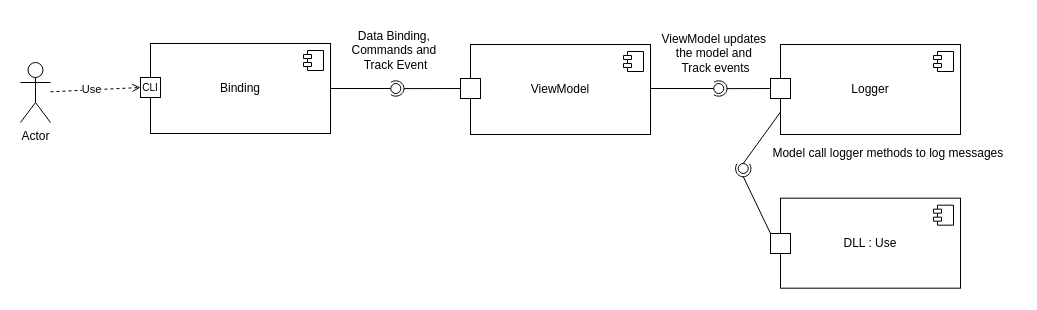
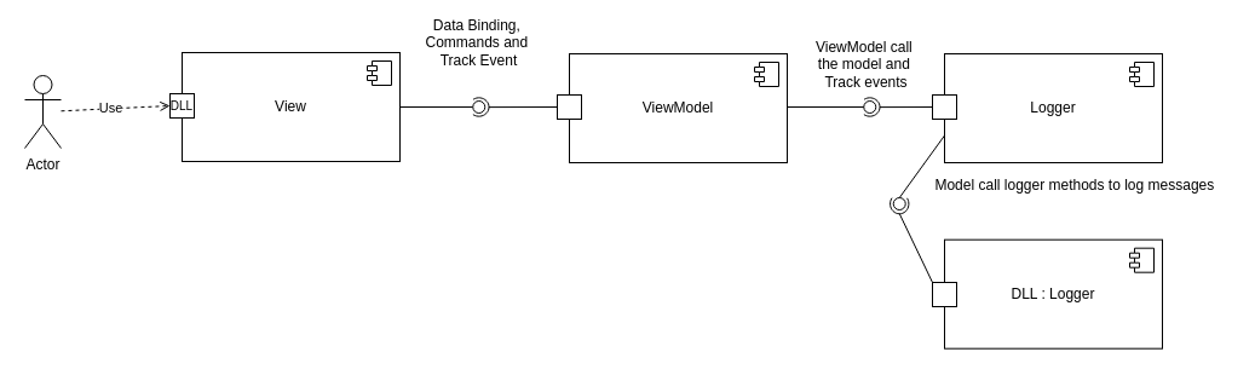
  <mxCell id="0" />
  <mxCell id="1" parent="0" />
- <mxCell id="2" value="Binding" style="html=1;dropTarget=0;whiteSpace=wrap;" vertex="1" parent="1"><mxGeometry x="150" y="43" width="180" height="90" as="geometry" /></mxCell>
+ <mxCell id="2" value="View" style="html=1;dropTarget=0;whiteSpace=wrap;" vertex="1" parent="1"><mxGeometry x="150" y="43" width="180" height="90" as="geometry" /></mxCell>
  <mxCell id="3" value="" style="shape=module;jettyWidth=8;jettyHeight=4;" vertex="1" parent="2"><mxGeometry x="1" width="20" height="20" relative="1" as="geometry"><mxPoint x="-27" y="7" as="offset" /></mxGeometry></mxCell>
  <mxCell id="4" value="ViewModel" style="html=1;dropTarget=0;whiteSpace=wrap;" vertex="1" parent="1"><mxGeometry x="470" y="44" width="180" height="90" as="geometry" /></mxCell>
  <mxCell id="5" value="" style="shape=module;jettyWidth=8;jettyHeight=4;" vertex="1" parent="4"><mxGeometry x="1" width="20" height="20" relative="1" as="geometry"><mxPoint x="-27" y="7" as="offset" /></mxGeometry></mxCell>
  <mxCell id="6" value="Logger" style="html=1;dropTarget=0;whiteSpace=wrap;" vertex="1" parent="1"><mxGeometry x="780" y="44" width="180" height="90" as="geometry" /></mxCell>
  <mxCell id="7" value="" style="shape=module;jettyWidth=8;jettyHeight=4;" vertex="1" parent="6"><mxGeometry x="1" width="20" height="20" relative="1" as="geometry"><mxPoint x="-27" y="7" as="offset" /></mxGeometry></mxCell>
- <mxCell id="8" value="DLL : Use" style="html=1;dropTarget=0;whiteSpace=wrap;" vertex="1" parent="1"><mxGeometry x="780" y="197.68" width="180" height="90" as="geometry" /></mxCell>
+ <mxCell id="8" value="DLL : Logger" style="html=1;dropTarget=0;whiteSpace=wrap;" vertex="1" parent="1"><mxGeometry x="780" y="197.68" width="180" height="90" as="geometry" /></mxCell>
  <mxCell id="9" value="" style="shape=module;jettyWidth=8;jettyHeight=4;" vertex="1" parent="8"><mxGeometry x="1" width="20" height="20" relative="1" as="geometry"><mxPoint x="-27" y="7" as="offset" /></mxGeometry></mxCell>
  <mxCell id="10" value="Actor" style="shape=umlActor;verticalLabelPosition=bottom;verticalAlign=top;html=1;outlineConnect=0;" vertex="1" parent="1"><mxGeometry x="20" y="62" width="30" height="60" as="geometry" /></mxCell>
  <mxCell id="11" value="" style="whiteSpace=wrap;html=1;aspect=fixed;" vertex="1" parent="1"><mxGeometry x="140" y="77" width="20" height="20" as="geometry" /></mxCell>
- <mxCell id="12" value="&lt;font style=&quot;font-size: 10px;&quot;&gt;CLI&lt;/font&gt;" style="text;html=1;align=center;verticalAlign=middle;whiteSpace=wrap;rounded=0;" vertex="1" parent="1"><mxGeometry x="120" y="72" width="60" height="30" as="geometry" /></mxCell>
+ <mxCell id="12" value="&lt;font style=&quot;font-size: 10px;&quot;&gt;DLL&lt;/font&gt;" style="text;html=1;align=center;verticalAlign=middle;whiteSpace=wrap;rounded=0;" vertex="1" parent="1"><mxGeometry x="120" y="72" width="60" height="30" as="geometry" /></mxCell>
  <mxCell id="13" value="" style="endArrow=open;html=1;rounded=0;entryX=0;entryY=0.5;entryDx=0;entryDy=0;endFill=0;dashed=1;" edge="1" parent="1" source="10" target="11"><mxGeometry width="50" height="50" relative="1" as="geometry"><mxPoint x="130" y="263" as="sourcePoint" /><mxPoint x="180" y="213" as="targetPoint" /><Array as="points" /></mxGeometry></mxCell>
  <mxCell id="14" value="Use" style="edgeLabel;html=1;align=center;verticalAlign=middle;resizable=0;points=[];" connectable="0" vertex="1" parent="13"><mxGeometry x="-0.091" y="1" relative="1" as="geometry"><mxPoint as="offset" /></mxGeometry></mxCell>
  <mxCell id="15" value="" style="whiteSpace=wrap;html=1;aspect=fixed;" vertex="1" parent="1"><mxGeometry x="460" y="78" width="20" height="20" as="geometry" /></mxCell>
  <mxCell id="16" value="" style="endArrow=none;html=1;rounded=0;exitX=1;exitY=0.5;exitDx=0;exitDy=0;entryX=0;entryY=0.5;entryDx=0;entryDy=0;" edge="1" parent="1" source="2" target="17"><mxGeometry width="50" height="50" relative="1" as="geometry"><mxPoint x="350" y="203" as="sourcePoint" /><mxPoint x="390" y="87" as="targetPoint" /></mxGeometry></mxCell>
  <mxCell id="17" value="" style="ellipse;whiteSpace=wrap;html=1;aspect=fixed;" vertex="1" parent="1"><mxGeometry x="390.27" y="83" width="10" height="10" as="geometry" /></mxCell>
  <mxCell id="18" value="" style="endArrow=none;html=1;rounded=0;exitX=0.01;exitY=0.493;exitDx=0;exitDy=0;entryX=0;entryY=0.5;entryDx=0;entryDy=0;exitPerimeter=0;" edge="1" parent="1" source="19" target="15"><mxGeometry width="50" height="50" relative="1" as="geometry"><mxPoint x="410" y="86.91" as="sourcePoint" /><mxPoint x="450" y="86.91" as="targetPoint" /></mxGeometry></mxCell>
  <mxCell id="19" value="" style="verticalLabelPosition=bottom;verticalAlign=top;html=1;shape=mxgraph.basic.arc;startAngle=0.404;endAngle=0.1;rotation=-180;" vertex="1" parent="1"><mxGeometry x="387" y="80.34" width="16.53" height="15.32" as="geometry" /></mxCell>
- <mxCell id="20" value="Data Binding,&amp;nbsp;&lt;div&gt;Commands and&amp;nbsp;&lt;/div&gt;&lt;div&gt;Track Event&lt;/div&gt;" style="text;html=1;align=center;verticalAlign=middle;resizable=0;points=[];autosize=1;strokeColor=none;fillColor=none;" vertex="1" parent="1"><mxGeometry x="340.27" y="20.34" width="110" height="60" as="geometry" /></mxCell>
- <mxCell id="21" value="ViewModel updates&amp;nbsp;&lt;div&gt;the model and&amp;nbsp;&lt;/div&gt;&lt;div&gt;Track events&lt;/div&gt;" style="text;html=1;align=center;verticalAlign=middle;resizable=0;points=[];autosize=1;strokeColor=none;fillColor=none;" vertex="1" parent="1"><mxGeometry x="650" y="23" width="130" height="60" as="geometry" /></mxCell>
+ <mxCell id="20" value="Data Binding,&amp;nbsp;&lt;div&gt;Commands and&amp;nbsp;&lt;/div&gt;&lt;div&gt;Track Event&lt;/div&gt;" style="text;html=1;align=center;verticalAlign=middle;resizable=0;points=[];autosize=1;strokeColor=none;fillColor=none;" vertex="1" parent="1"><mxGeometry x="340.27" y="5.34" width="110" height="60" as="geometry" /></mxCell>
+ <mxCell id="21" value="ViewModel call&amp;nbsp;&lt;div&gt;the model and&amp;nbsp;&lt;/div&gt;&lt;div&gt;Track events&lt;/div&gt;" style="text;html=1;align=center;verticalAlign=middle;resizable=0;points=[];autosize=1;strokeColor=none;fillColor=none;" vertex="1" parent="1"><mxGeometry x="650" y="23" width="130" height="60" as="geometry" /></mxCell>
  <mxCell id="22" value="" style="ellipse;whiteSpace=wrap;html=1;aspect=fixed;" vertex="1" parent="1"><mxGeometry x="713.27" y="83" width="10" height="10" as="geometry" /></mxCell>
  <mxCell id="23" value="" style="endArrow=none;html=1;rounded=0;exitX=0.01;exitY=0.493;exitDx=0;exitDy=0;entryX=0;entryY=0.5;entryDx=0;entryDy=0;exitPerimeter=0;" edge="1" parent="1" source="24"><mxGeometry width="50" height="50" relative="1" as="geometry"><mxPoint x="730" y="87.91" as="sourcePoint" /><mxPoint x="780" y="88" as="targetPoint" /></mxGeometry></mxCell>
  <mxCell id="24" value="" style="verticalLabelPosition=bottom;verticalAlign=top;html=1;shape=mxgraph.basic.arc;startAngle=0.404;endAngle=0.1;rotation=-180;" vertex="1" parent="1"><mxGeometry x="710" y="80.34" width="16.53" height="15.32" as="geometry" /></mxCell>
  <mxCell id="25" value="" style="endArrow=none;html=1;rounded=0;exitX=1;exitY=0.5;exitDx=0;exitDy=0;entryX=0;entryY=0.5;entryDx=0;entryDy=0;" edge="1" parent="1" target="22"><mxGeometry width="50" height="50" relative="1" as="geometry"><mxPoint x="650" y="88" as="sourcePoint" /><mxPoint x="790" y="97" as="targetPoint" /></mxGeometry></mxCell>
  <mxCell id="26" value="" style="endArrow=none;html=1;rounded=0;exitX=1;exitY=0.5;exitDx=0;exitDy=0;entryX=0;entryY=0.75;entryDx=0;entryDy=0;" edge="1" parent="1" source="28" target="6"><mxGeometry width="50" height="50" relative="1" as="geometry"><mxPoint x="721.954" y="213" as="sourcePoint" /><mxPoint x="780" y="88" as="targetPoint" /></mxGeometry></mxCell>
  <mxCell id="27" style="rounded=0;orthogonalLoop=1;jettySize=auto;html=1;exitX=0;exitY=0.5;exitDx=0;exitDy=0;entryX=0;entryY=0.5;entryDx=0;entryDy=0;endArrow=none;startFill=0;" edge="1" parent="1" source="33" target="8"><mxGeometry relative="1" as="geometry" /></mxCell>
  <mxCell id="28" value="" style="ellipse;whiteSpace=wrap;html=1;aspect=fixed;rotation=-90;" vertex="1" parent="1"><mxGeometry x="737.73" y="163" width="10" height="10" as="geometry" /></mxCell>
  <mxCell id="29" value="" style="verticalLabelPosition=bottom;verticalAlign=top;html=1;shape=mxgraph.basic.arc;startAngle=0.404;endAngle=0.1;rotation=-90;" vertex="1" parent="1"><mxGeometry x="734.47" y="160.34" width="16.53" height="15.32" as="geometry" /></mxCell>
  <mxCell id="30" value="Model call logger methods to log messages&amp;nbsp;" style="text;html=1;align=center;verticalAlign=middle;resizable=0;points=[];autosize=1;strokeColor=none;fillColor=none;" vertex="1" parent="1"><mxGeometry x="763" y="140" width="252" height="26" as="geometry" /></mxCell>
  <mxCell id="31" value="" style="whiteSpace=wrap;html=1;aspect=fixed;" vertex="1" parent="1"><mxGeometry x="770" y="78" width="20" height="20" as="geometry" /></mxCell>
  <mxCell id="32" value="" style="rounded=0;orthogonalLoop=1;jettySize=auto;html=1;exitX=0.004;exitY=0.502;exitDx=0;exitDy=0;entryX=0;entryY=0;entryDx=0;entryDy=0;endArrow=none;startFill=0;exitPerimeter=0;" edge="1" parent="1" source="29" target="33"><mxGeometry relative="1" as="geometry"><mxPoint x="743" y="173" as="sourcePoint" /><mxPoint x="780" y="243" as="targetPoint" /></mxGeometry></mxCell>
  <mxCell id="33" value="" style="whiteSpace=wrap;html=1;aspect=fixed;" vertex="1" parent="1"><mxGeometry x="770" y="233" width="20" height="20" as="geometry" /></mxCell>
